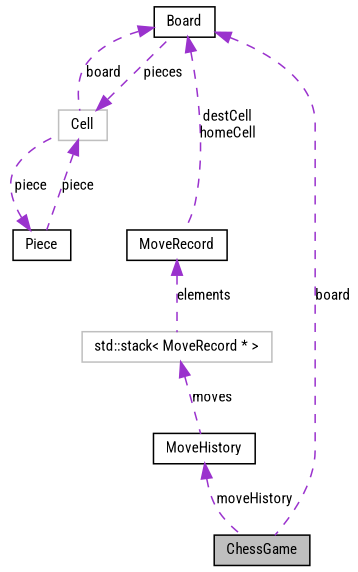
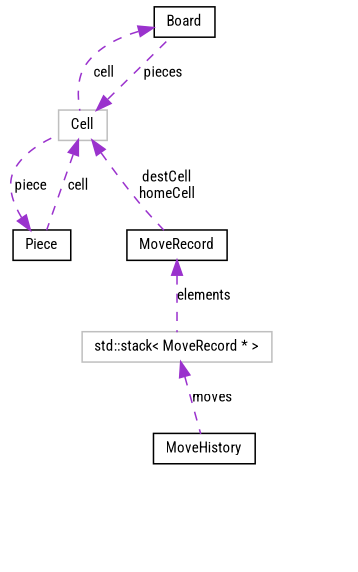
  digraph {
    fontname="Roboto Condensed"
    node [color=black fontname="Roboto Condensed" fontsize=10 shape=record]
    edge [color=darkorchid3 dir=back fontname="Roboto Condensed" fontsize=10 labelfontname=Helvetica labelfontsize=10 style=dashed]
-   n1 [fillcolor=grey75 fontcolor=black height=0.2 label=ChessGame style=filled width=0.4]
    n2 [height=0.2 label=Piece width=0.4]
    n3 [color=grey75 height=0.2 label=Cell width=0.4]
    n4 [height=0.2 label=MoveRecord width=0.4]
    n5 [height=0.2 label=Board width=0.4]
    n6 [color=grey75 height=0.2 label="std::stack\< MoveRecord * \>" width=0.4]
    n7 [height=0.2 label=MoveHistory width=0.4]
    n2 -> n3 [label=piece]
-   n3 -> n2 [label=piece]
-   n5 -> n4 [label="destCell\nhomeCell"]
+   n3 -> n2 [label=cell]
+   n3 -> n4 [label="destCell\nhomeCell"]
    n3 -> n5 [label=pieces]
    n4 -> n6 [label=elements]
-   n5 -> n1 [label=board]
-   n5 -> n3 [label=board]
+   n5 -> n3 [label=cell]
    n6 -> n7 [label=moves]
-   n7 -> n1 [label=moveHistory]
  }
